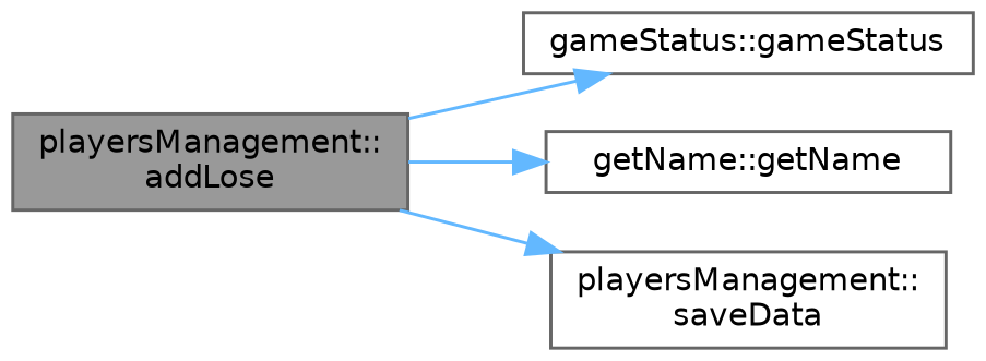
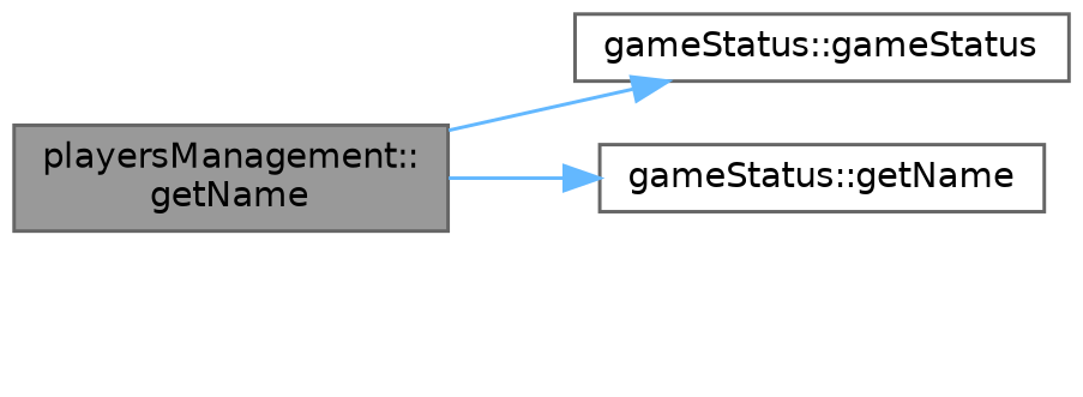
  digraph {
    rankdir=LR
    node [color=grey40 fillcolor=white fontname=Helvetica fontsize=10 shape=box style=filled]
    edge [color=steelblue1 fontname=Helvetica fontsize=10 labelfontname=Helvetica labelfontsize=10 style=solid]
-   n1 [color=gray40 fillcolor=grey60 fontcolor=black height=0.2 label="playersManagement::\laddLose" width=0.4]
+   n1 [color=gray40 fillcolor=grey60 fontcolor=black height=0.2 label="playersManagement::\lgetName" width=0.4]
    n2 [height=0.2 label="gameStatus::gameStatus" width=0.4]
-   n3 [height=0.2 label="getName::getName" width=0.4]
-   n4 [height=0.2 label="playersManagement::\lsaveData" width=0.4]
+   n3 [height=0.2 label="gameStatus::getName" width=0.4]
    n1 -> n2
    n1 -> n3
-   n1 -> n4
  }
